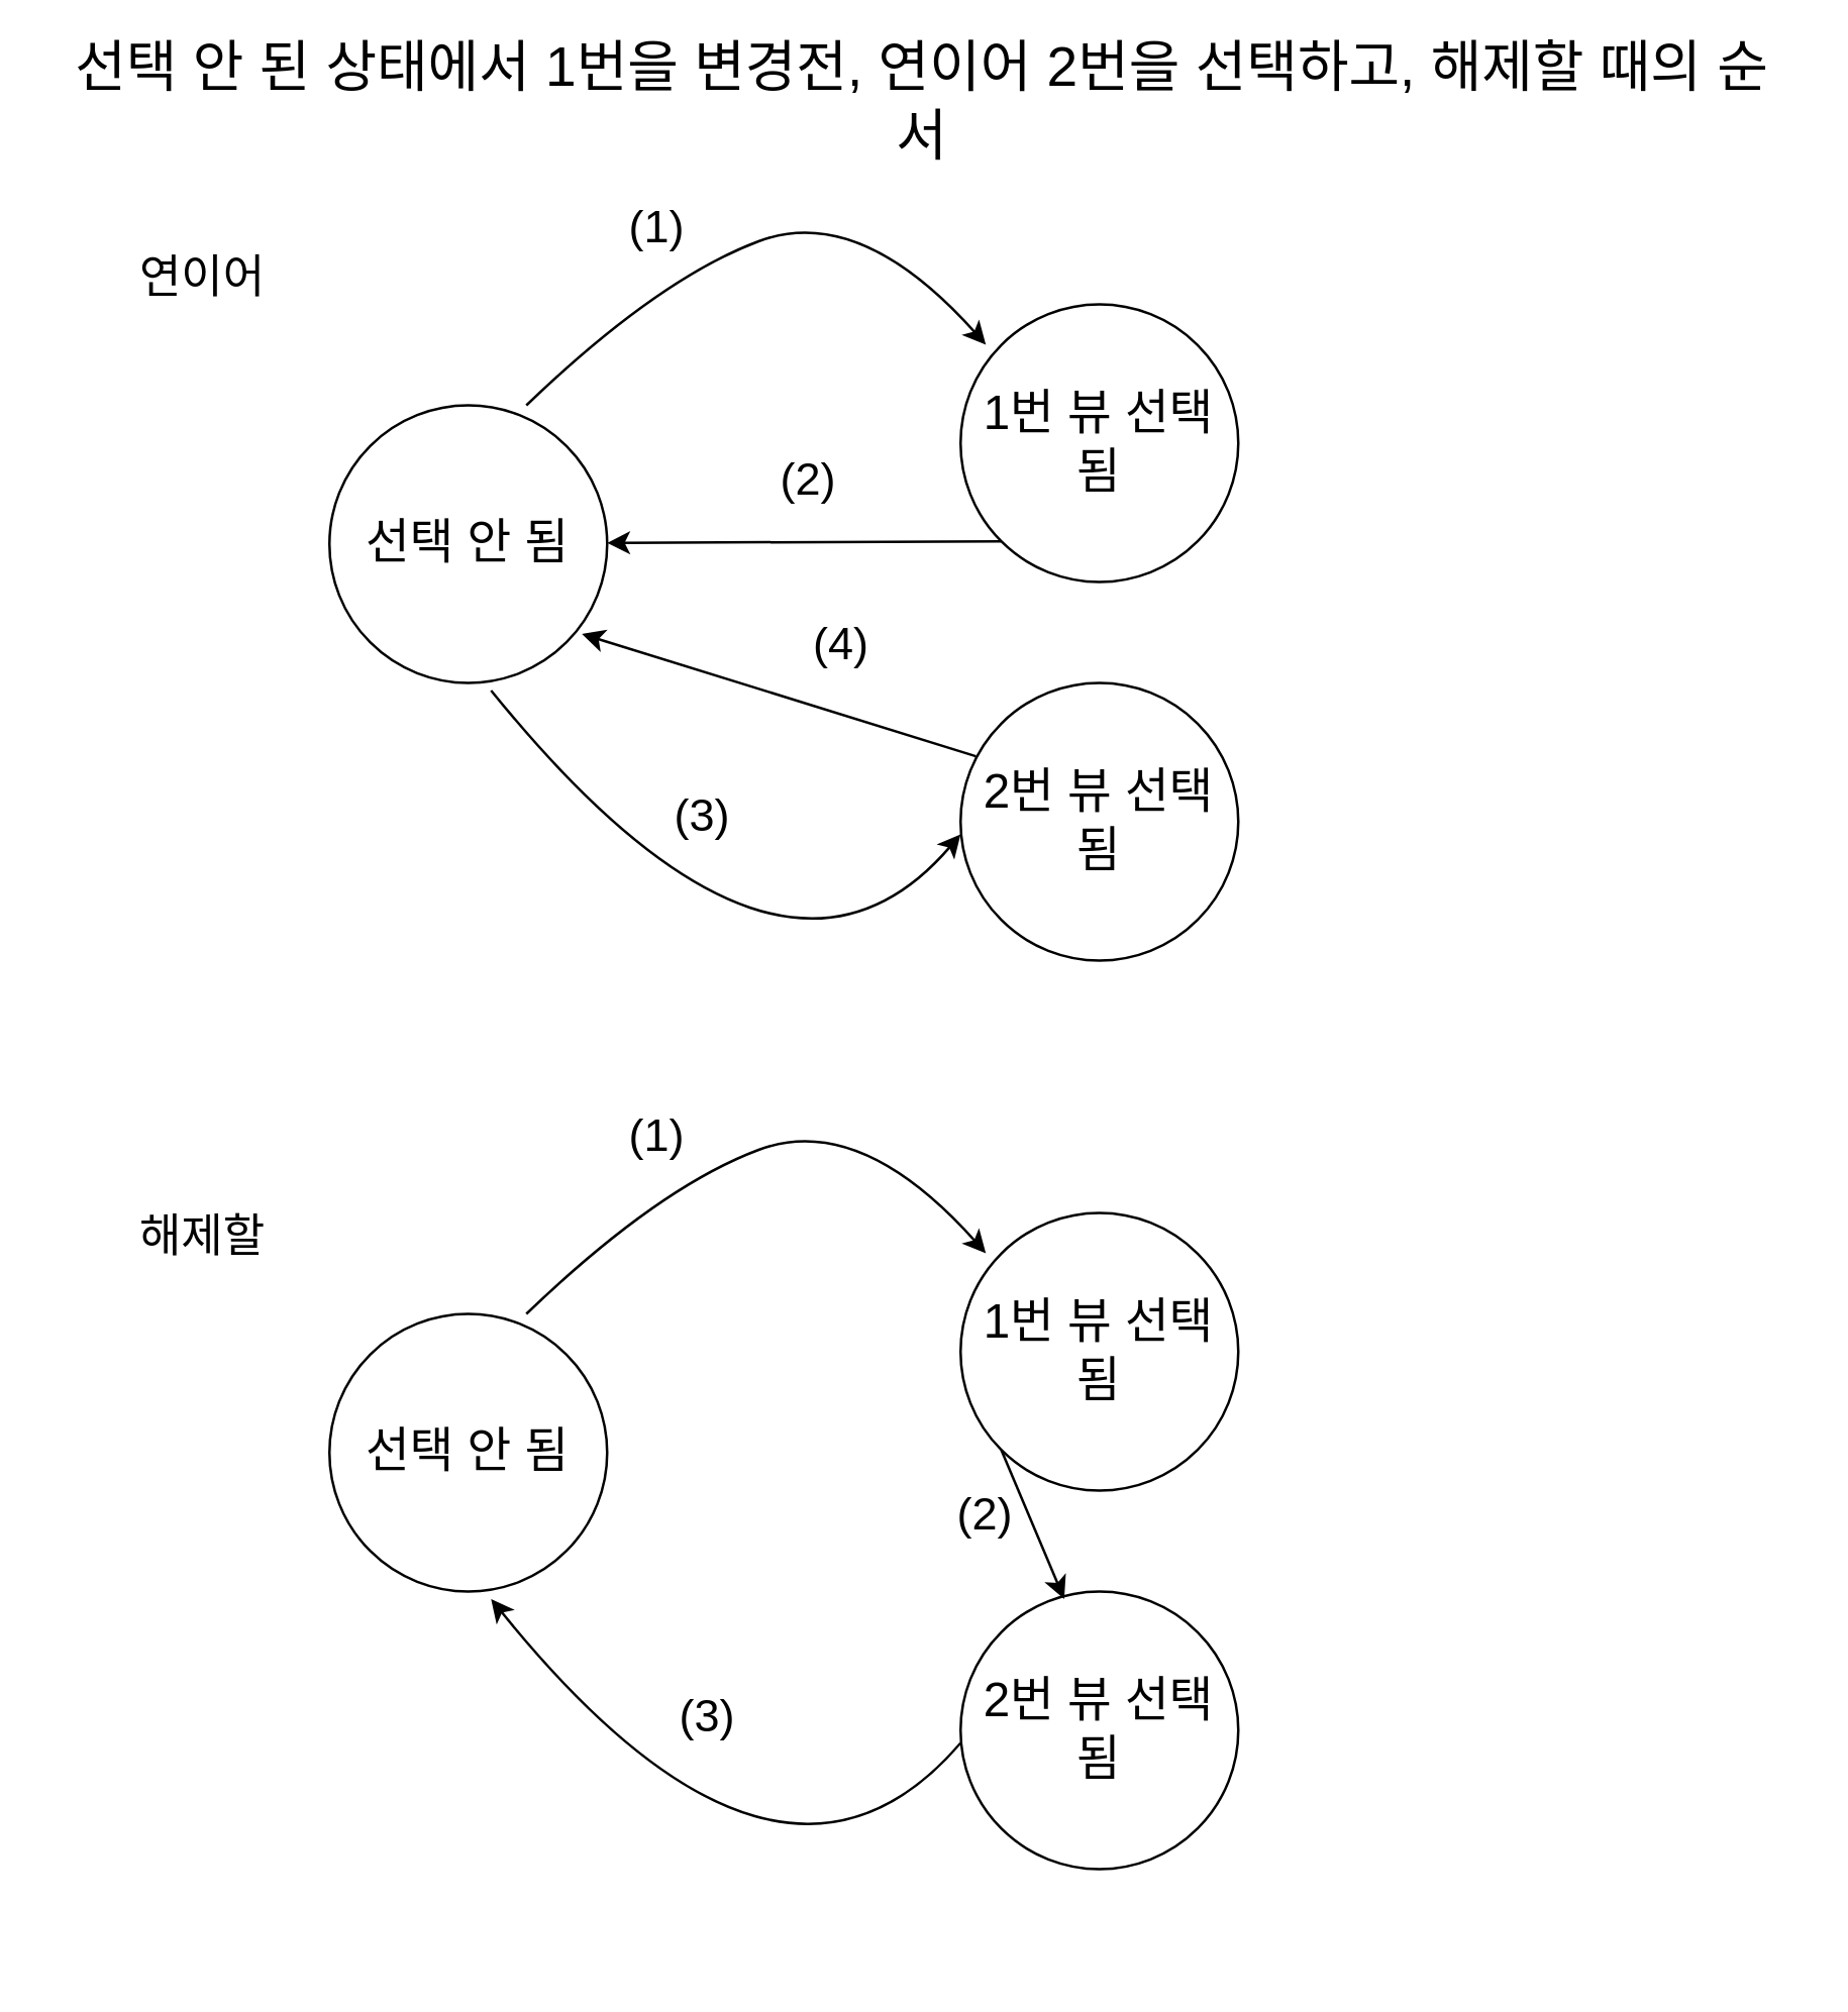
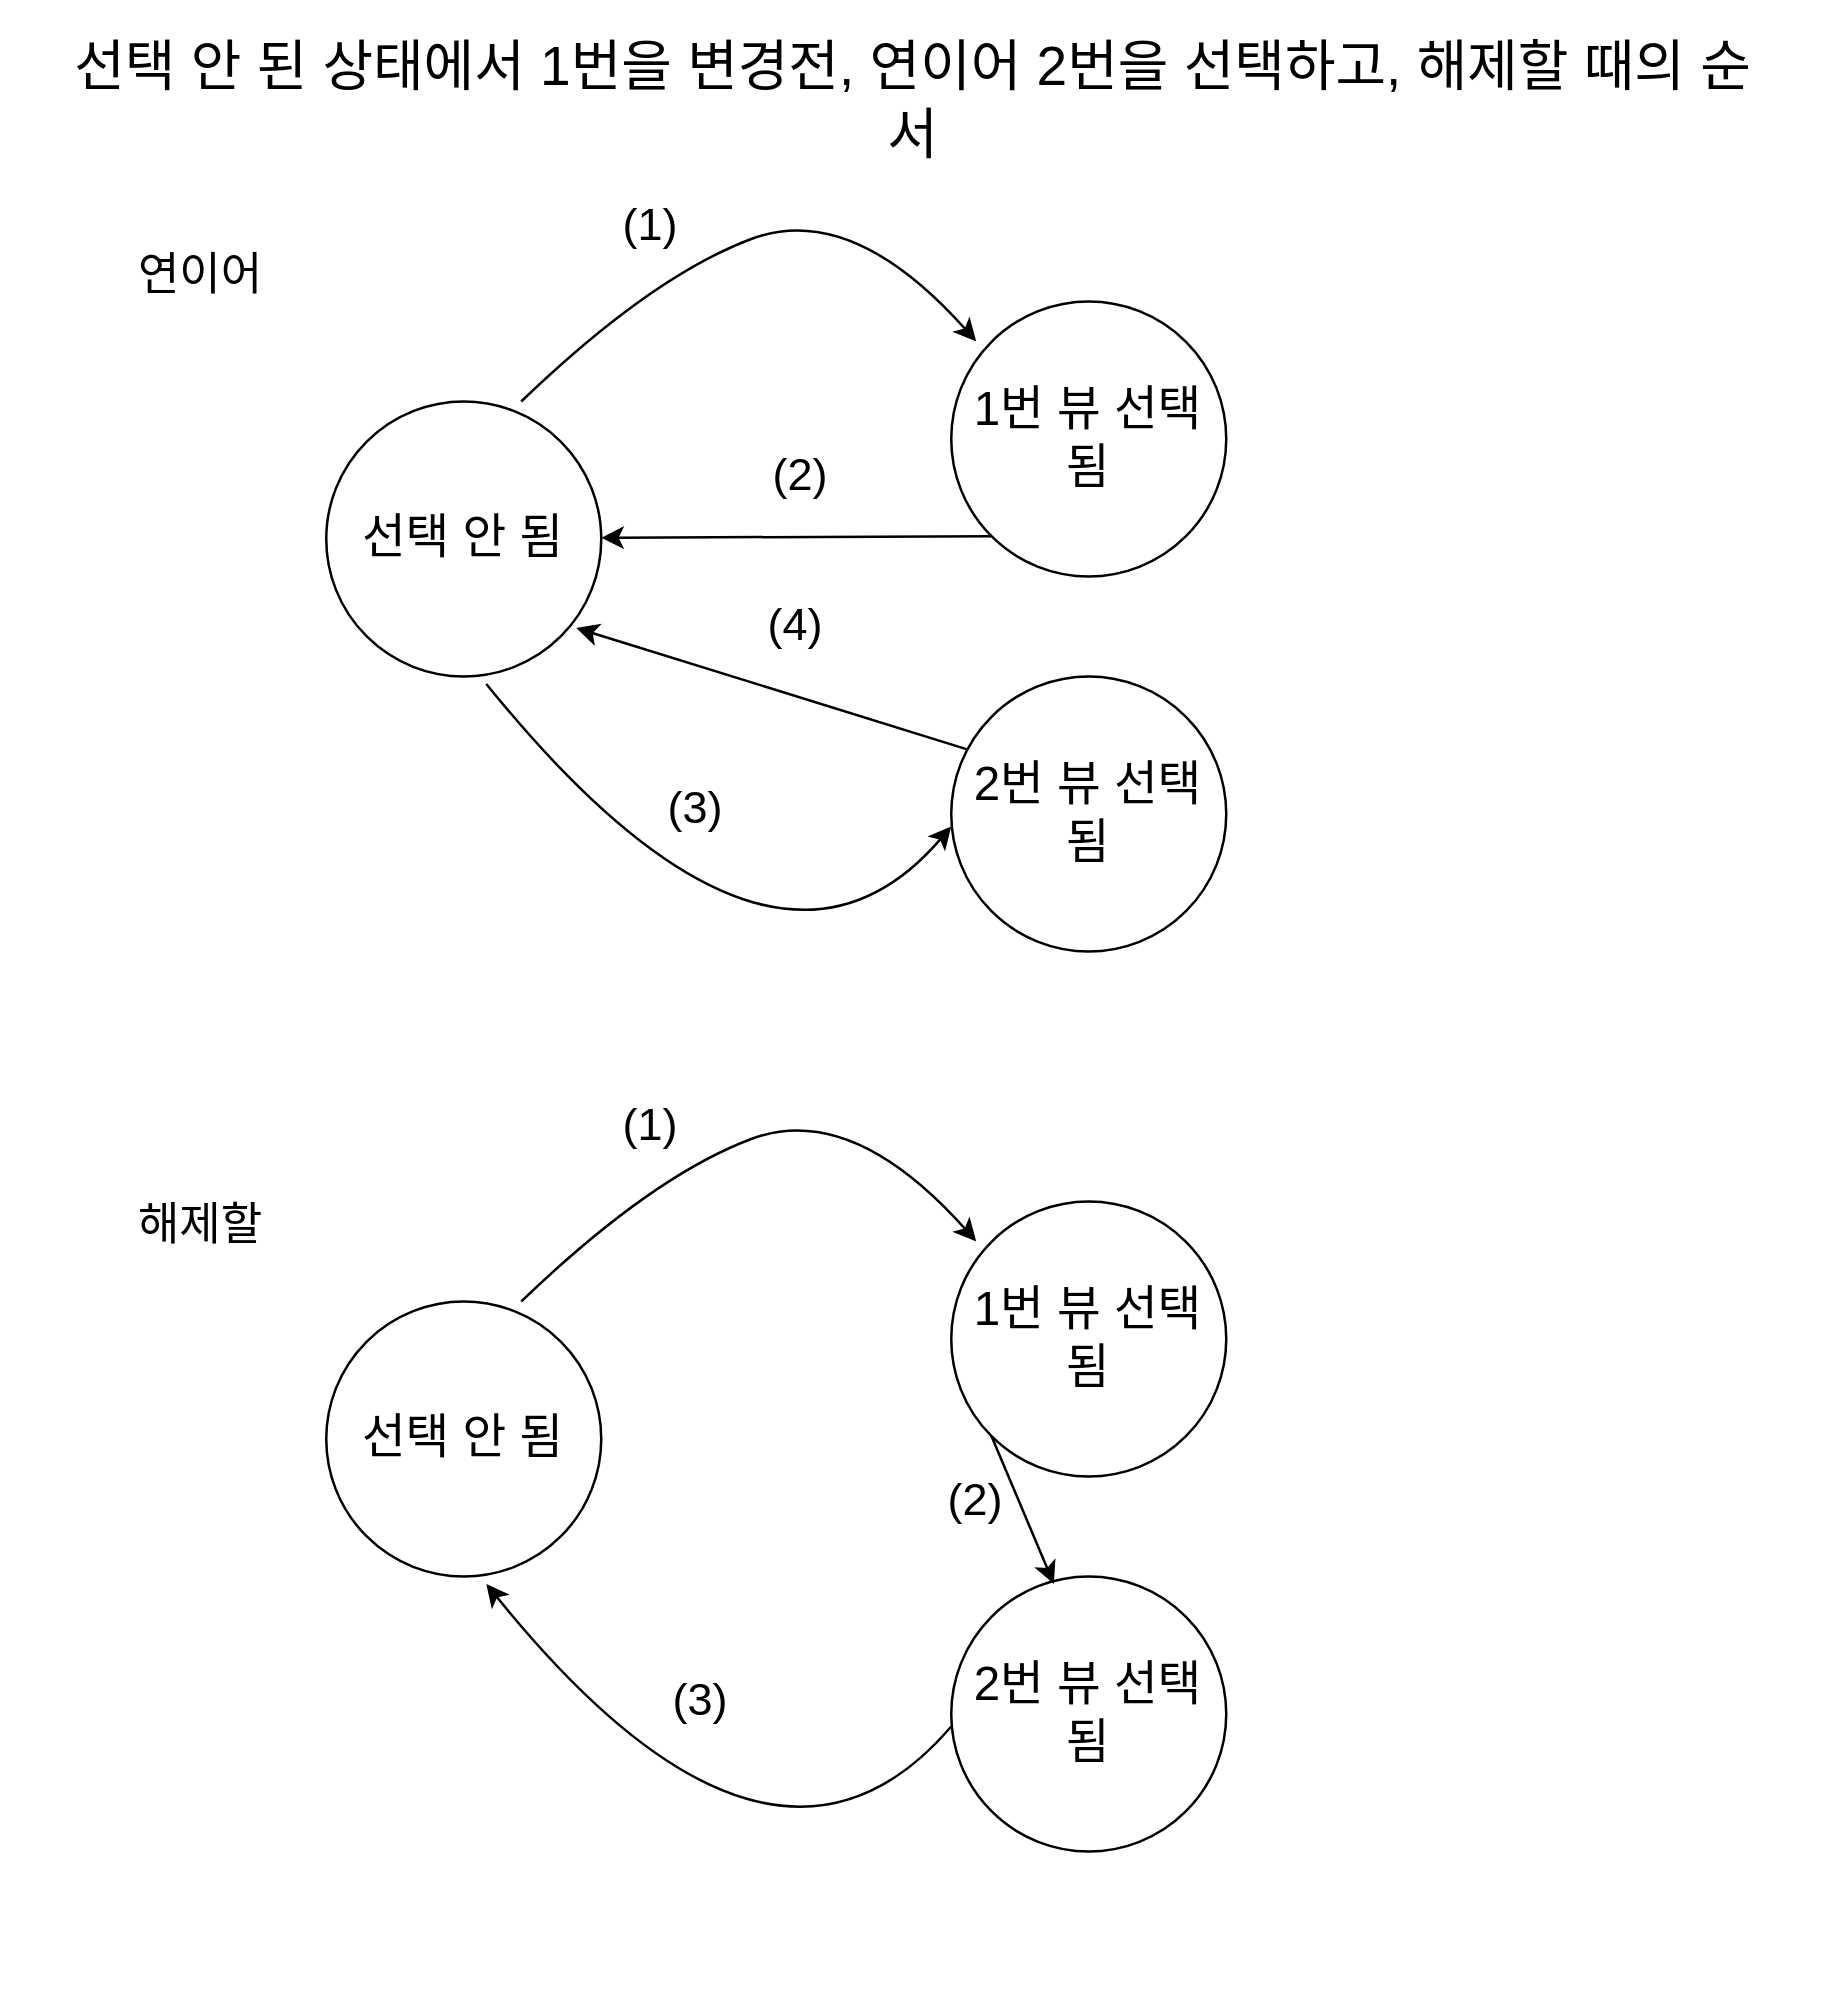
  <mxCell id="0" />
  <mxCell id="1" parent="0" />
  <mxCell id="2" value="&lt;font style=&quot;font-size: 19px&quot;&gt;선택 안 됨&lt;/font&gt;" style="ellipse;whiteSpace=wrap;html=1;aspect=fixed;" vertex="1" parent="1"><mxGeometry x="130" y="160" width="110" height="110" as="geometry" /></mxCell>
  <mxCell id="3" value="&lt;font style=&quot;font-size: 19px&quot;&gt;1번 뷰 선택됨&lt;/font&gt;" style="ellipse;whiteSpace=wrap;html=1;aspect=fixed;" vertex="1" parent="1"><mxGeometry x="380" y="120" width="110" height="110" as="geometry" /></mxCell>
  <mxCell id="4" value="&lt;font style=&quot;font-size: 19px&quot;&gt;2번 뷰 선택됨&lt;/font&gt;" style="ellipse;whiteSpace=wrap;html=1;aspect=fixed;" vertex="1" parent="1"><mxGeometry x="380" y="270" width="110" height="110" as="geometry" /></mxCell>
  <mxCell id="5" value="&lt;font style=&quot;font-size: 22px&quot;&gt;선택 안 된 상태에서 1번을 변경전, 연이어 2번을 선택하고, 해제할 때의 순서&lt;/font&gt;" style="text;html=1;strokeColor=none;fillColor=none;align=center;verticalAlign=middle;whiteSpace=wrap;rounded=0;" vertex="1" parent="1"><mxGeometry x="20" y="20" width="690" height="40" as="geometry" /></mxCell>
  <mxCell id="6" value="" style="curved=1;endArrow=classic;html=1;entryX=0.091;entryY=0.145;entryDx=0;entryDy=0;entryPerimeter=0;exitX=0.709;exitY=0;exitDx=0;exitDy=0;exitPerimeter=0;" edge="1" parent="1" source="2" target="3"><mxGeometry width="50" height="50" relative="1" as="geometry"><mxPoint x="60" y="180" as="sourcePoint" /><mxPoint x="260" y="350" as="targetPoint" /><Array as="points"><mxPoint x="260" y="110" /><mxPoint x="340" y="80" /></Array></mxGeometry></mxCell>
  <mxCell id="7" value="" style="curved=1;endArrow=classic;html=1;entryX=0.091;entryY=0.145;entryDx=0;entryDy=0;entryPerimeter=0;exitX=0.582;exitY=1.027;exitDx=0;exitDy=0;exitPerimeter=0;" edge="1" parent="1" source="2"><mxGeometry width="50" height="50" relative="1" as="geometry"><mxPoint x="197.98" y="354.05" as="sourcePoint" /><mxPoint x="380" y="330" as="targetPoint" /><Array as="points"><mxPoint x="307.98" y="414.05" /></Array></mxGeometry></mxCell>
  <mxCell id="8" value="" style="endArrow=classic;html=1;exitX=0;exitY=1;exitDx=0;exitDy=0;" edge="1" parent="1" source="3"><mxGeometry width="50" height="50" relative="1" as="geometry"><mxPoint x="390" y="215" as="sourcePoint" /><mxPoint x="240" y="214.5" as="targetPoint" /></mxGeometry></mxCell>
  <mxCell id="9" value="(1)" style="text;html=1;strokeColor=none;fillColor=none;align=center;verticalAlign=middle;whiteSpace=wrap;rounded=0;fontSize=18;" vertex="1" parent="1"><mxGeometry x="240" y="80" width="40" height="20" as="geometry" /></mxCell>
  <mxCell id="10" value="(2)" style="text;html=1;strokeColor=none;fillColor=none;align=center;verticalAlign=middle;whiteSpace=wrap;rounded=0;fontSize=18;" vertex="1" parent="1"><mxGeometry x="300" y="180" width="40" height="20" as="geometry" /></mxCell>
  <mxCell id="11" value="(3)" style="text;html=1;strokeColor=none;fillColor=none;align=center;verticalAlign=middle;whiteSpace=wrap;rounded=0;fontSize=18;" vertex="1" parent="1"><mxGeometry x="258" y="313" width="40" height="20" as="geometry" /></mxCell>
  <mxCell id="12" value="&lt;font style=&quot;font-size: 19px&quot;&gt;선택 안 됨&lt;/font&gt;" style="ellipse;whiteSpace=wrap;html=1;aspect=fixed;" vertex="1" parent="1"><mxGeometry x="130" y="520" width="110" height="110" as="geometry" /></mxCell>
  <mxCell id="13" value="&lt;font style=&quot;font-size: 19px&quot;&gt;1번 뷰 선택됨&lt;/font&gt;" style="ellipse;whiteSpace=wrap;html=1;aspect=fixed;" vertex="1" parent="1"><mxGeometry x="380" y="480" width="110" height="110" as="geometry" /></mxCell>
  <mxCell id="14" value="&lt;font style=&quot;font-size: 19px&quot;&gt;2번 뷰 선택됨&lt;/font&gt;" style="ellipse;whiteSpace=wrap;html=1;aspect=fixed;" vertex="1" parent="1"><mxGeometry x="380" y="630" width="110" height="110" as="geometry" /></mxCell>
  <mxCell id="15" value="" style="curved=1;endArrow=classic;html=1;entryX=0.091;entryY=0.145;entryDx=0;entryDy=0;entryPerimeter=0;exitX=0.709;exitY=0;exitDx=0;exitDy=0;exitPerimeter=0;" edge="1" parent="1" source="12" target="13"><mxGeometry width="50" height="50" relative="1" as="geometry"><mxPoint x="60" y="540" as="sourcePoint" /><mxPoint x="260" y="710" as="targetPoint" /><Array as="points"><mxPoint x="260" y="470" /><mxPoint x="340" y="440" /></Array></mxGeometry></mxCell>
  <mxCell id="16" value="" style="curved=1;endArrow=none;html=1;entryX=0.091;entryY=0.145;entryDx=0;entryDy=0;entryPerimeter=0;exitX=0.582;exitY=1.027;exitDx=0;exitDy=0;exitPerimeter=0;startArrow=classic;startFill=1;endFill=0;" edge="1" parent="1" source="12"><mxGeometry width="50" height="50" relative="1" as="geometry"><mxPoint x="197.98" y="714.05" as="sourcePoint" /><mxPoint x="380" y="690" as="targetPoint" /><Array as="points"><mxPoint x="307.98" y="774.05" /></Array></mxGeometry></mxCell>
  <mxCell id="17" value="" style="endArrow=classic;html=1;exitX=0;exitY=1;exitDx=0;exitDy=0;entryX=0.373;entryY=0.027;entryDx=0;entryDy=0;entryPerimeter=0;" edge="1" parent="1" source="13" target="14"><mxGeometry width="50" height="50" relative="1" as="geometry"><mxPoint x="390" y="575" as="sourcePoint" /><mxPoint x="240" y="574.5" as="targetPoint" /></mxGeometry></mxCell>
  <mxCell id="18" value="(1)" style="text;html=1;strokeColor=none;fillColor=none;align=center;verticalAlign=middle;whiteSpace=wrap;rounded=0;fontSize=18;" vertex="1" parent="1"><mxGeometry x="240" y="440" width="40" height="20" as="geometry" /></mxCell>
  <mxCell id="19" value="(2)" style="text;html=1;strokeColor=none;fillColor=none;align=center;verticalAlign=middle;whiteSpace=wrap;rounded=0;fontSize=18;" vertex="1" parent="1"><mxGeometry x="370" y="590" width="40" height="20" as="geometry" /></mxCell>
  <mxCell id="20" value="(3)" style="text;html=1;strokeColor=none;fillColor=none;align=center;verticalAlign=middle;whiteSpace=wrap;rounded=0;fontSize=18;" vertex="1" parent="1"><mxGeometry x="260" y="670" width="40" height="20" as="geometry" /></mxCell>
  <mxCell id="21" value="연이어" style="text;html=1;strokeColor=none;fillColor=none;align=center;verticalAlign=middle;whiteSpace=wrap;rounded=0;fontSize=18;" vertex="1" parent="1"><mxGeometry x="50" y="100" width="60" height="20" as="geometry" /></mxCell>
  <mxCell id="22" value="" style="endArrow=classic;html=1;exitX=0.055;exitY=0.264;exitDx=0;exitDy=0;exitPerimeter=0;" edge="1" parent="1" source="4"><mxGeometry width="50" height="50" relative="1" as="geometry"><mxPoint x="386.109" y="250.001" as="sourcePoint" /><mxPoint x="230" y="250.61" as="targetPoint" /></mxGeometry></mxCell>
- <mxCell id="23" value="(4)" style="text;html=1;strokeColor=none;fillColor=none;align=center;verticalAlign=middle;whiteSpace=wrap;rounded=0;fontSize=18;" vertex="1" parent="1"><mxGeometry x="313" y="245" width="40" height="20" as="geometry" /></mxCell>
+ <mxCell id="23" value="(4)" style="text;html=1;strokeColor=none;fillColor=none;align=center;verticalAlign=middle;whiteSpace=wrap;rounded=0;fontSize=18;" vertex="1" parent="1"><mxGeometry x="298" y="240" width="40" height="20" as="geometry" /></mxCell>
  <mxCell id="24" value="해제할" style="text;html=1;strokeColor=none;fillColor=none;align=center;verticalAlign=middle;whiteSpace=wrap;rounded=0;fontSize=18;" vertex="1" parent="1"><mxGeometry x="50" y="480" width="60" height="20" as="geometry" /></mxCell>
